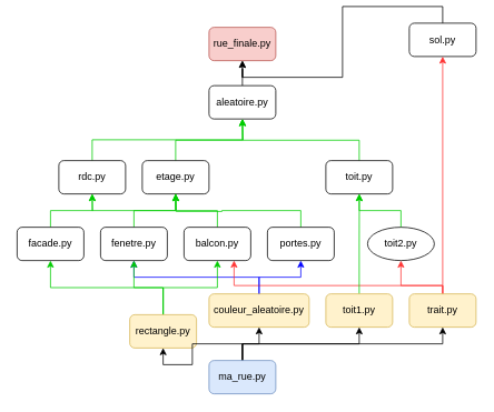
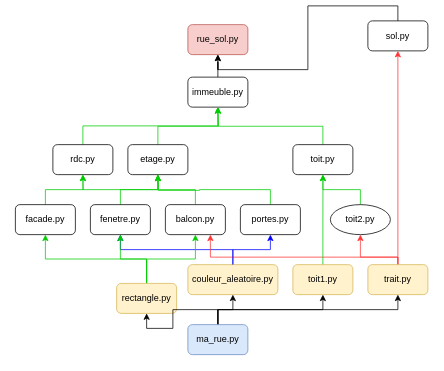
  <mxCell id="0" />
  <mxCell id="1" parent="0" />
  <mxCell id="2" value="" style="edgeStyle=orthogonalEdgeStyle;rounded=0;orthogonalLoop=1;jettySize=auto;html=1;startArrow=classic;startFill=1;endArrow=none;endFill=0;" parent="1" source="3" target="4" edge="1"><mxGeometry relative="1" as="geometry" /></mxCell>
- <mxCell id="3" value="rue_finale.py" style="rounded=1;whiteSpace=wrap;html=1;fillColor=#f8cecc;strokeColor=#b85450;" parent="1" vertex="1"><mxGeometry x="250" y="25" width="80" height="40" as="geometry" /></mxCell>
- <mxCell id="4" value="aleatoire.py" style="rounded=1;whiteSpace=wrap;html=1;" parent="1" vertex="1"><mxGeometry x="250" y="95" width="80" height="40" as="geometry" /></mxCell>
+ <mxCell id="3" value="rue_sol.py" style="rounded=1;whiteSpace=wrap;html=1;fillColor=#f8cecc;strokeColor=#b85450;" parent="1" vertex="1"><mxGeometry x="250" y="25" width="80" height="40" as="geometry" /></mxCell>
+ <mxCell id="4" value="immeuble.py" style="rounded=1;whiteSpace=wrap;html=1;" parent="1" vertex="1"><mxGeometry x="250" y="95" width="80" height="40" as="geometry" /></mxCell>
  <mxCell id="5" style="edgeStyle=orthogonalEdgeStyle;rounded=0;orthogonalLoop=1;jettySize=auto;html=1;exitX=0.5;exitY=0;exitDx=0;exitDy=0;entryX=0.5;entryY=1;entryDx=0;entryDy=0;startArrow=none;startFill=0;endArrow=classic;endFill=1;" parent="1" source="6" target="3" edge="1"><mxGeometry relative="1" as="geometry" /></mxCell>
  <mxCell id="6" value="sol.py" style="rounded=1;whiteSpace=wrap;html=1;" parent="1" vertex="1"><mxGeometry x="490" y="20" width="80" height="40" as="geometry" /></mxCell>
  <mxCell id="7" style="edgeStyle=orthogonalEdgeStyle;rounded=0;orthogonalLoop=1;jettySize=auto;html=1;exitX=0.5;exitY=0;exitDx=0;exitDy=0;startArrow=none;startFill=0;endArrow=classic;endFill=1;entryX=0.5;entryY=1;entryDx=0;entryDy=0;strokeColor=#00CC00;" parent="1" source="8" edge="1" target="4"><mxGeometry relative="1" as="geometry"><mxPoint x="210" y="145" as="targetPoint" /></mxGeometry></mxCell>
  <mxCell id="8" value="rdc.py" style="rounded=1;whiteSpace=wrap;html=1;" parent="1" vertex="1"><mxGeometry x="70" y="185" width="80" height="40" as="geometry" /></mxCell>
  <mxCell id="9" style="edgeStyle=orthogonalEdgeStyle;rounded=0;orthogonalLoop=1;jettySize=auto;html=1;exitX=0.5;exitY=0;exitDx=0;exitDy=0;startArrow=none;startFill=0;endArrow=classic;endFill=1;strokeColor=#00CC00;" edge="1" parent="1" source="10"><mxGeometry relative="1" as="geometry"><mxPoint x="290" y="135" as="targetPoint" /></mxGeometry></mxCell>
  <mxCell id="10" value="etage.py" style="rounded=1;whiteSpace=wrap;html=1;" parent="1" vertex="1"><mxGeometry x="170" y="185" width="80" height="40" as="geometry" /></mxCell>
  <mxCell id="11" style="edgeStyle=orthogonalEdgeStyle;rounded=0;orthogonalLoop=1;jettySize=auto;html=1;exitX=0.5;exitY=0;exitDx=0;exitDy=0;startArrow=none;startFill=0;endArrow=classic;endFill=1;strokeColor=#0000FF;" edge="1" parent="1" source="12" target="39"><mxGeometry relative="1" as="geometry" /></mxCell>
  <mxCell id="12" value="couleur_aleatoire.py" style="rounded=1;whiteSpace=wrap;html=1;fillColor=#fff2cc;strokeColor=#d6b656;" parent="1" vertex="1"><mxGeometry x="250" y="345" width="120" height="40" as="geometry" /></mxCell>
  <mxCell id="13" style="edgeStyle=orthogonalEdgeStyle;rounded=0;orthogonalLoop=1;jettySize=auto;html=1;exitX=0.5;exitY=0;exitDx=0;exitDy=0;startArrow=none;startFill=0;endArrow=classic;endFill=1;strokeColor=#00CC00;" edge="1" parent="1" source="14"><mxGeometry relative="1" as="geometry"><mxPoint x="290" y="135" as="targetPoint" /></mxGeometry></mxCell>
  <mxCell id="14" value="toit.py" style="rounded=1;whiteSpace=wrap;html=1;" parent="1" vertex="1"><mxGeometry x="390" y="185" width="80" height="40" as="geometry" /></mxCell>
  <mxCell id="15" style="edgeStyle=orthogonalEdgeStyle;rounded=0;orthogonalLoop=1;jettySize=auto;html=1;exitX=0.5;exitY=0;exitDx=0;exitDy=0;entryX=0.5;entryY=1;entryDx=0;entryDy=0;startArrow=none;startFill=0;endArrow=classic;endFill=1;strokeColor=#FF3333;" parent="1" source="18" target="6" edge="1"><mxGeometry relative="1" as="geometry" /></mxCell>
  <mxCell id="16" style="edgeStyle=orthogonalEdgeStyle;rounded=0;orthogonalLoop=1;jettySize=auto;html=1;exitX=0.5;exitY=0;exitDx=0;exitDy=0;entryX=0.5;entryY=1;entryDx=0;entryDy=0;startArrow=none;startFill=0;endArrow=classic;endFill=1;strokeColor=#FF3333;" edge="1" parent="1" source="18" target="29"><mxGeometry relative="1" as="geometry"><Array as="points"><mxPoint x="530" y="335" /><mxPoint x="480" y="335" /></Array></mxGeometry></mxCell>
  <mxCell id="17" style="edgeStyle=orthogonalEdgeStyle;rounded=0;orthogonalLoop=1;jettySize=auto;html=1;exitX=0.5;exitY=0;exitDx=0;exitDy=0;startArrow=none;startFill=0;endArrow=classic;endFill=1;strokeColor=#FF3333;entryX=0.75;entryY=1;entryDx=0;entryDy=0;" edge="1" parent="1" source="18" target="41"><mxGeometry relative="1" as="geometry"><Array as="points"><mxPoint x="530" y="335" /><mxPoint x="280" y="335" /></Array></mxGeometry></mxCell>
  <mxCell id="18" value="trait.py" style="rounded=1;whiteSpace=wrap;html=1;fillColor=#fff2cc;strokeColor=#d6b656;" parent="1" vertex="1"><mxGeometry x="490" y="345" width="80" height="40" as="geometry" /></mxCell>
  <mxCell id="19" style="edgeStyle=orthogonalEdgeStyle;rounded=0;orthogonalLoop=1;jettySize=auto;html=1;exitX=0.5;exitY=0;exitDx=0;exitDy=0;entryX=0.5;entryY=1;entryDx=0;entryDy=0;startArrow=none;startFill=0;endArrow=classic;endFill=1;strokeColor=#00CC00;" edge="1" parent="1" source="22" target="37"><mxGeometry relative="1" as="geometry" /></mxCell>
  <mxCell id="20" style="edgeStyle=orthogonalEdgeStyle;rounded=0;orthogonalLoop=1;jettySize=auto;html=1;exitX=0.5;exitY=0;exitDx=0;exitDy=0;entryX=0.5;entryY=1;entryDx=0;entryDy=0;startArrow=none;startFill=0;endArrow=classic;endFill=1;strokeColor=#00CC00;" edge="1" parent="1" source="22" target="39"><mxGeometry relative="1" as="geometry" /></mxCell>
  <mxCell id="21" style="edgeStyle=orthogonalEdgeStyle;rounded=0;orthogonalLoop=1;jettySize=auto;html=1;exitX=0.5;exitY=0;exitDx=0;exitDy=0;entryX=0.5;entryY=1;entryDx=0;entryDy=0;startArrow=none;startFill=0;endArrow=classic;endFill=1;strokeColor=#00CC00;" edge="1" parent="1" source="22" target="41"><mxGeometry relative="1" as="geometry" /></mxCell>
  <mxCell id="22" value="rectangle.py" style="rounded=1;whiteSpace=wrap;html=1;fillColor=#fff2cc;strokeColor=#d6b656;" parent="1" vertex="1"><mxGeometry x="155" y="370" width="80" height="40" as="geometry" /></mxCell>
  <mxCell id="23" style="edgeStyle=orthogonalEdgeStyle;rounded=0;orthogonalLoop=1;jettySize=auto;html=1;exitX=0.5;exitY=0;exitDx=0;exitDy=0;entryX=0.5;entryY=1;entryDx=0;entryDy=0;startArrow=none;startFill=0;endArrow=classic;endFill=1;" edge="1" parent="1" source="27" target="22"><mxGeometry relative="1" as="geometry" /></mxCell>
  <mxCell id="24" style="edgeStyle=orthogonalEdgeStyle;rounded=0;orthogonalLoop=1;jettySize=auto;html=1;exitX=0.5;exitY=0;exitDx=0;exitDy=0;entryX=0.5;entryY=1;entryDx=0;entryDy=0;startArrow=none;startFill=0;endArrow=classic;endFill=1;strokeColor=#000000;" edge="1" parent="1" source="27" target="12"><mxGeometry relative="1" as="geometry" /></mxCell>
  <mxCell id="25" style="edgeStyle=orthogonalEdgeStyle;rounded=0;orthogonalLoop=1;jettySize=auto;html=1;exitX=0.5;exitY=0;exitDx=0;exitDy=0;entryX=0.5;entryY=1;entryDx=0;entryDy=0;startArrow=none;startFill=0;endArrow=classic;endFill=1;strokeColor=#000000;" edge="1" parent="1" source="27" target="31"><mxGeometry relative="1" as="geometry" /></mxCell>
  <mxCell id="26" style="edgeStyle=orthogonalEdgeStyle;rounded=0;orthogonalLoop=1;jettySize=auto;html=1;exitX=0.5;exitY=0;exitDx=0;exitDy=0;startArrow=none;startFill=0;endArrow=classic;endFill=1;strokeColor=#000000;" edge="1" parent="1" source="27" target="18"><mxGeometry relative="1" as="geometry" /></mxCell>
  <mxCell id="27" value="ma_rue.py" style="rounded=1;whiteSpace=wrap;html=1;fillColor=#dae8fc;strokeColor=#6c8ebf;" parent="1" vertex="1"><mxGeometry x="250" y="425" width="80" height="40" as="geometry" /></mxCell>
  <mxCell id="28" style="edgeStyle=orthogonalEdgeStyle;rounded=0;orthogonalLoop=1;jettySize=auto;html=1;exitX=0.5;exitY=0;exitDx=0;exitDy=0;entryX=0.5;entryY=1;entryDx=0;entryDy=0;startArrow=none;startFill=0;endArrow=classic;endFill=1;strokeColor=#00CC00;" parent="1" source="29" target="14" edge="1"><mxGeometry relative="1" as="geometry" /></mxCell>
  <mxCell id="29" value="toit2.py" style="ellipse;whiteSpace=wrap;html=1;" parent="1" vertex="1"><mxGeometry x="440" y="265" width="80" height="40" as="geometry" /></mxCell>
  <mxCell id="30" style="edgeStyle=orthogonalEdgeStyle;rounded=0;orthogonalLoop=1;jettySize=auto;html=1;exitX=0.5;exitY=0;exitDx=0;exitDy=0;strokeColor=#00CC00;" edge="1" parent="1" source="31"><mxGeometry relative="1" as="geometry"><mxPoint x="430.143" y="225" as="targetPoint" /></mxGeometry></mxCell>
  <mxCell id="31" value="toit1.py" style="rounded=1;whiteSpace=wrap;html=1;fillColor=#fff2cc;strokeColor=#d6b656;" parent="1" vertex="1"><mxGeometry x="390" y="345" width="80" height="40" as="geometry" /></mxCell>
  <mxCell id="32" style="edgeStyle=orthogonalEdgeStyle;rounded=0;orthogonalLoop=1;jettySize=auto;html=1;exitX=0.5;exitY=1;exitDx=0;exitDy=0;entryX=0.5;entryY=0;entryDx=0;entryDy=0;startArrow=classic;startFill=1;endArrow=none;endFill=0;strokeColor=#0000FF;" edge="1" parent="1" source="34" target="12"><mxGeometry relative="1" as="geometry"><mxPoint x="260.429" y="325" as="targetPoint" /></mxGeometry></mxCell>
  <mxCell id="33" style="edgeStyle=orthogonalEdgeStyle;rounded=0;orthogonalLoop=1;jettySize=auto;html=1;exitX=0.5;exitY=0;exitDx=0;exitDy=0;startArrow=none;startFill=0;endArrow=classic;endFill=1;strokeColor=#00CC00;" edge="1" parent="1" source="34"><mxGeometry relative="1" as="geometry"><mxPoint x="210" y="225" as="targetPoint" /></mxGeometry></mxCell>
  <mxCell id="34" value="portes.py" style="rounded=1;whiteSpace=wrap;html=1;" parent="1" vertex="1"><mxGeometry x="320" y="265" width="80" height="40" as="geometry" /></mxCell>
  <mxCell id="35" style="edgeStyle=orthogonalEdgeStyle;rounded=0;orthogonalLoop=1;jettySize=auto;html=1;exitX=0.5;exitY=1;exitDx=0;exitDy=0;entryX=0.5;entryY=1;entryDx=0;entryDy=0;startArrow=none;startFill=0;endArrow=classic;endFill=1;strokeColor=#00CC00;" edge="1" parent="1" source="10" target="8"><mxGeometry relative="1" as="geometry" /></mxCell>
  <mxCell id="36" style="edgeStyle=orthogonalEdgeStyle;rounded=0;orthogonalLoop=1;jettySize=auto;html=1;exitX=0.5;exitY=0;exitDx=0;exitDy=0;startArrow=none;startFill=0;endArrow=classic;endFill=1;strokeColor=#00CC00;" edge="1" parent="1" source="37"><mxGeometry relative="1" as="geometry"><mxPoint x="110" y="225" as="targetPoint" /></mxGeometry></mxCell>
  <mxCell id="37" value="facade.py" style="rounded=1;whiteSpace=wrap;html=1;" parent="1" vertex="1"><mxGeometry x="20" y="265" width="80" height="40" as="geometry" /></mxCell>
  <mxCell id="38" style="edgeStyle=orthogonalEdgeStyle;rounded=0;orthogonalLoop=1;jettySize=auto;html=1;exitX=0.5;exitY=0;exitDx=0;exitDy=0;entryX=0.5;entryY=1;entryDx=0;entryDy=0;startArrow=none;startFill=0;endArrow=classic;endFill=1;strokeColor=#00CC00;" edge="1" parent="1" source="39" target="10"><mxGeometry relative="1" as="geometry" /></mxCell>
  <mxCell id="39" value="fenetre.py" style="rounded=1;whiteSpace=wrap;html=1;" parent="1" vertex="1"><mxGeometry x="120" y="265" width="80" height="40" as="geometry" /></mxCell>
  <mxCell id="40" style="edgeStyle=orthogonalEdgeStyle;rounded=0;orthogonalLoop=1;jettySize=auto;html=1;exitX=0.5;exitY=0;exitDx=0;exitDy=0;startArrow=none;startFill=0;endArrow=classic;endFill=1;strokeColor=#00CC00;" edge="1" parent="1" source="41"><mxGeometry relative="1" as="geometry"><mxPoint x="210" y="225" as="targetPoint" /></mxGeometry></mxCell>
  <mxCell id="41" value="balcon.py" style="rounded=1;whiteSpace=wrap;html=1;" parent="1" vertex="1"><mxGeometry x="220" y="265" width="80" height="40" as="geometry" /></mxCell>
